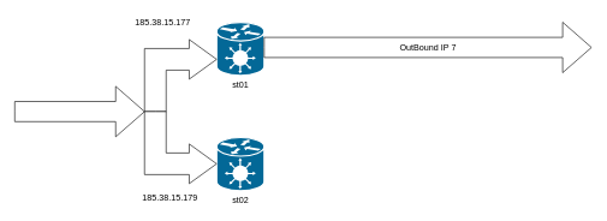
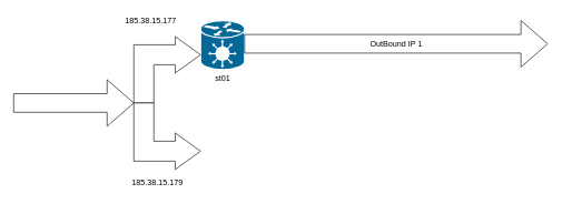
  <mxCell id="0" />
  <mxCell id="1" parent="0" />
  <mxCell id="2" value="st01" style="shape=mxgraph.cisco.hubs_and_gateways.generic_gateway;html=1;pointerEvents=1;dashed=0;fillColor=#036897;strokeColor=#ffffff;strokeWidth=2;verticalLabelPosition=bottom;verticalAlign=top;align=center;outlineConnect=0;" vertex="1" parent="1"><mxGeometry x="300" y="30" width="66" height="74" as="geometry" /></mxCell>
- <mxCell id="3" value="st02" style="shape=mxgraph.cisco.hubs_and_gateways.generic_gateway;html=1;pointerEvents=1;dashed=0;fillColor=#036897;strokeColor=#ffffff;strokeWidth=2;verticalLabelPosition=bottom;verticalAlign=top;align=center;outlineConnect=0;" vertex="1" parent="1"><mxGeometry x="300" y="190" width="66" height="74" as="geometry" /></mxCell>
  <mxCell id="4" value="" style="html=1;shadow=0;dashed=0;align=center;verticalAlign=middle;shape=mxgraph.arrows2.arrow;dy=0.6;dx=40;notch=0;" vertex="1" parent="1"><mxGeometry x="20" y="119" width="180" height="70" as="geometry" /></mxCell>
  <mxCell id="5" value="" style="html=1;shadow=0;dashed=0;align=center;verticalAlign=middle;shape=mxgraph.arrows2.bendArrow;dy=15;dx=38;notch=0;arrowHead=55;rounded=0;" vertex="1" parent="1"><mxGeometry x="200" y="54" width="100" height="100" as="geometry" /></mxCell>
  <mxCell id="6" value="" style="html=1;shadow=0;dashed=0;align=center;verticalAlign=middle;shape=mxgraph.arrows2.bendArrow;dy=15;dx=38;notch=0;arrowHead=55;rounded=0;flipV=1;" vertex="1" parent="1"><mxGeometry x="200" y="154" width="100" height="100" as="geometry" /></mxCell>
- <mxCell id="7" value="OutBound IP 7" style="html=1;shadow=0;dashed=0;align=center;verticalAlign=middle;shape=mxgraph.arrows2.arrow;dy=0.6;dx=40;notch=0;" vertex="1" parent="1"><mxGeometry x="366" y="30" width="454" height="70" as="geometry" /></mxCell>
+ <mxCell id="7" value="OutBound IP 1" style="html=1;shadow=0;dashed=0;align=center;verticalAlign=middle;shape=mxgraph.arrows2.arrow;dy=0.6;dx=40;notch=0;" vertex="1" parent="1"><mxGeometry x="366" y="30" width="454" height="70" as="geometry" /></mxCell>
  <mxCell id="8" value="185.38.15.177" style="text;html=1;resizable=0;autosize=1;align=center;verticalAlign=middle;points=[];fillColor=none;strokeColor=none;rounded=0;" vertex="1" parent="1"><mxGeometry x="170" y="20" width="110" height="20" as="geometry" /></mxCell>
  <mxCell id="9" value="185.38.15.179" style="text;html=1;resizable=0;autosize=1;align=center;verticalAlign=middle;points=[];fillColor=none;strokeColor=none;rounded=0;" vertex="1" parent="1"><mxGeometry x="180" y="264" width="110" height="20" as="geometry" /></mxCell>
